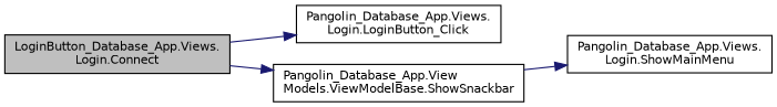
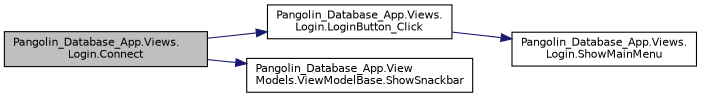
  digraph {
    rankdir=LR
    node [color=black fillcolor=white fontname=Helvetica fontsize=10 shape=record style=filled]
    edge [color=midnightblue fontname=Helvetica fontsize=10 labelfontname=Helvetica labelfontsize=10 style=solid]
-   n1 [fillcolor=grey75 fontcolor=black height=0.2 label="LoginButton_Database_App.Views.\lLogin.Connect" width=0.4]
+   n1 [fillcolor=grey75 fontcolor=black height=0.2 label="Pangolin_Database_App.Views.\lLogin.Connect" width=0.4]
    n2 [height=0.2 label="Pangolin_Database_App.Views.\lLogin.LoginButton_Click" width=0.4]
    n3 [height=0.2 label="Pangolin_Database_App.View\lModels.ViewModelBase.ShowSnackbar" width=0.4]
    n4 [height=0.2 label="Pangolin_Database_App.Views.\lLogin.ShowMainMenu" width=0.4]
    n1 -> n2
    n1 -> n3
-   n3 -> n4
+   n2 -> n4
  }
